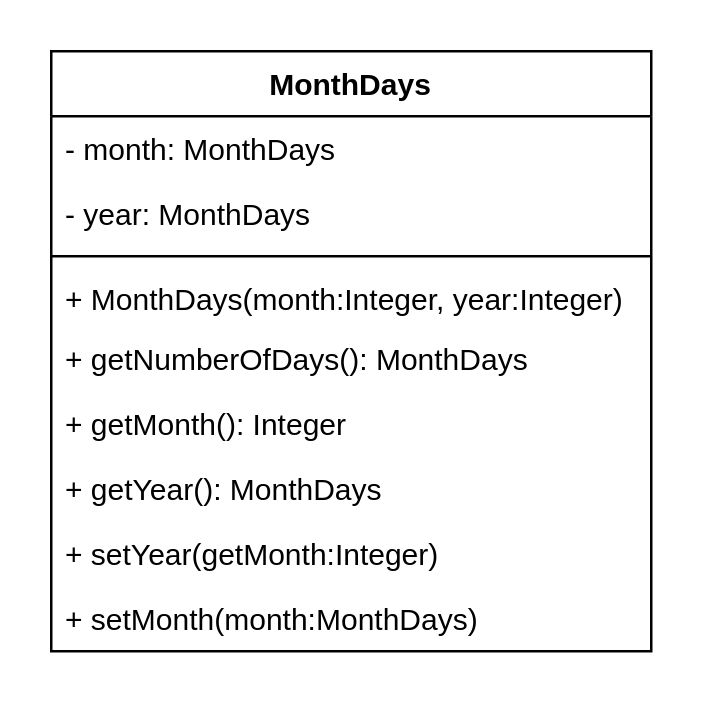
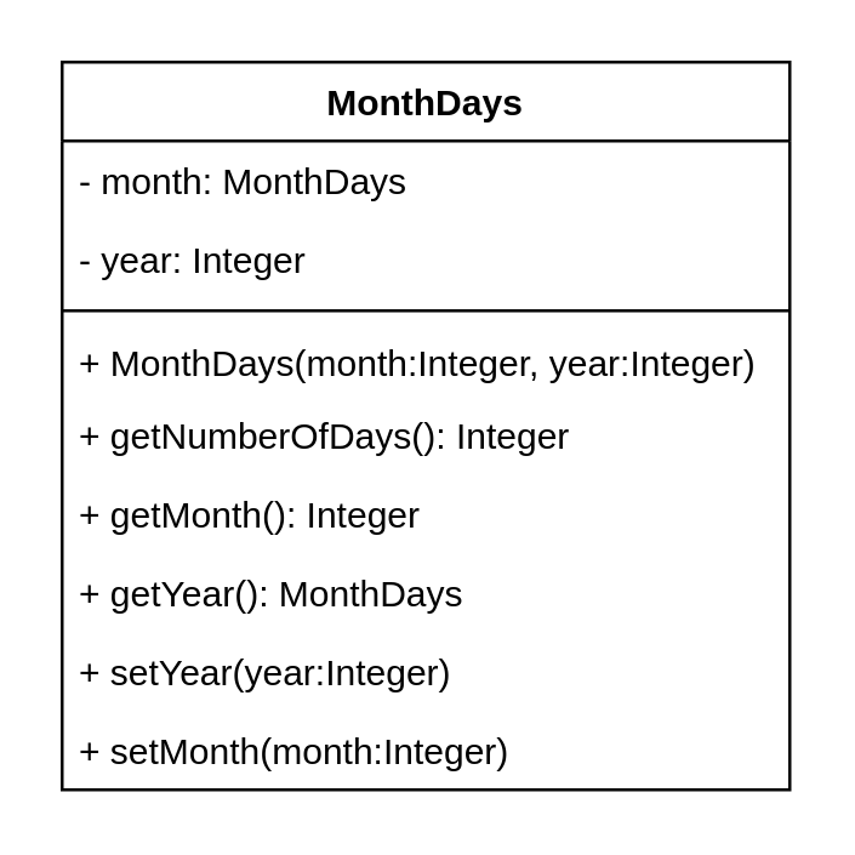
  <mxCell id="0" />
  <mxCell id="1" parent="0" />
  <mxCell id="2" value="MonthDays" style="swimlane;fontStyle=1;align=center;verticalAlign=top;childLayout=stackLayout;horizontal=1;startSize=26;horizontalStack=0;resizeParent=1;resizeParentMax=0;resizeLast=0;collapsible=1;marginBottom=0;" vertex="1" parent="1"><mxGeometry x="20" y="20" width="240" height="240" as="geometry"><mxRectangle x="345" y="60" width="110" height="30" as="alternateBounds" /></mxGeometry></mxCell>
  <mxCell id="3" value="- month: MonthDays" style="text;strokeColor=none;fillColor=none;align=left;verticalAlign=top;spacingLeft=4;spacingRight=4;overflow=hidden;rotatable=0;points=[[0,0.5],[1,0.5]];portConstraint=eastwest;" vertex="1" parent="2"><mxGeometry y="26" width="240" height="26" as="geometry" /></mxCell>
- <mxCell id="4" value="- year: MonthDays" style="text;strokeColor=none;fillColor=none;align=left;verticalAlign=top;spacingLeft=4;spacingRight=4;overflow=hidden;rotatable=0;points=[[0,0.5],[1,0.5]];portConstraint=eastwest;" vertex="1" parent="2"><mxGeometry y="52" width="240" height="26" as="geometry" /></mxCell>
+ <mxCell id="4" value="- year: Integer" style="text;strokeColor=none;fillColor=none;align=left;verticalAlign=top;spacingLeft=4;spacingRight=4;overflow=hidden;rotatable=0;points=[[0,0.5],[1,0.5]];portConstraint=eastwest;" vertex="1" parent="2"><mxGeometry y="52" width="240" height="26" as="geometry" /></mxCell>
  <mxCell id="5" value="" style="line;strokeWidth=1;fillColor=none;align=left;verticalAlign=middle;spacingTop=-1;spacingLeft=3;spacingRight=3;rotatable=0;labelPosition=right;points=[];portConstraint=eastwest;" vertex="1" parent="2"><mxGeometry y="78" width="240" height="8" as="geometry" /></mxCell>
  <mxCell id="6" value="+ MonthDays(month:Integer, year:Integer)" style="text;strokeColor=none;fillColor=none;align=left;verticalAlign=top;spacingLeft=4;spacingRight=4;overflow=hidden;rotatable=0;points=[[0,0.5],[1,0.5]];portConstraint=eastwest;" vertex="1" parent="2"><mxGeometry y="86" width="240" height="24" as="geometry" /></mxCell>
- <mxCell id="7" value="+ getNumberOfDays(): MonthDays" style="text;strokeColor=none;fillColor=none;align=left;verticalAlign=top;spacingLeft=4;spacingRight=4;overflow=hidden;rotatable=0;points=[[0,0.5],[1,0.5]];portConstraint=eastwest;" vertex="1" parent="2"><mxGeometry y="110" width="240" height="26" as="geometry" /></mxCell>
+ <mxCell id="7" value="+ getNumberOfDays(): Integer" style="text;strokeColor=none;fillColor=none;align=left;verticalAlign=top;spacingLeft=4;spacingRight=4;overflow=hidden;rotatable=0;points=[[0,0.5],[1,0.5]];portConstraint=eastwest;" vertex="1" parent="2"><mxGeometry y="110" width="240" height="26" as="geometry" /></mxCell>
  <mxCell id="8" value="+ getMonth(): Integer" style="text;strokeColor=none;fillColor=none;align=left;verticalAlign=top;spacingLeft=4;spacingRight=4;overflow=hidden;rotatable=0;points=[[0,0.5],[1,0.5]];portConstraint=eastwest;" vertex="1" parent="2"><mxGeometry y="136" width="240" height="26" as="geometry" /></mxCell>
  <mxCell id="9" value="+ getYear(): MonthDays" style="text;strokeColor=none;fillColor=none;align=left;verticalAlign=top;spacingLeft=4;spacingRight=4;overflow=hidden;rotatable=0;points=[[0,0.5],[1,0.5]];portConstraint=eastwest;" vertex="1" parent="2"><mxGeometry y="162" width="240" height="26" as="geometry" /></mxCell>
- <mxCell id="10" value="+ setYear(getMonth:Integer)" style="text;strokeColor=none;fillColor=none;align=left;verticalAlign=top;spacingLeft=4;spacingRight=4;overflow=hidden;rotatable=0;points=[[0,0.5],[1,0.5]];portConstraint=eastwest;" vertex="1" parent="2"><mxGeometry y="188" width="240" height="26" as="geometry" /></mxCell>
- <mxCell id="11" value="+ setMonth(month:MonthDays)" style="text;strokeColor=none;fillColor=none;align=left;verticalAlign=top;spacingLeft=4;spacingRight=4;overflow=hidden;rotatable=0;points=[[0,0.5],[1,0.5]];portConstraint=eastwest;" vertex="1" parent="2"><mxGeometry y="214" width="240" height="26" as="geometry" /></mxCell>
+ <mxCell id="10" value="+ setYear(year:Integer)" style="text;strokeColor=none;fillColor=none;align=left;verticalAlign=top;spacingLeft=4;spacingRight=4;overflow=hidden;rotatable=0;points=[[0,0.5],[1,0.5]];portConstraint=eastwest;" vertex="1" parent="2"><mxGeometry y="188" width="240" height="26" as="geometry" /></mxCell>
+ <mxCell id="11" value="+ setMonth(month:Integer)" style="text;strokeColor=none;fillColor=none;align=left;verticalAlign=top;spacingLeft=4;spacingRight=4;overflow=hidden;rotatable=0;points=[[0,0.5],[1,0.5]];portConstraint=eastwest;" vertex="1" parent="2"><mxGeometry y="214" width="240" height="26" as="geometry" /></mxCell>
